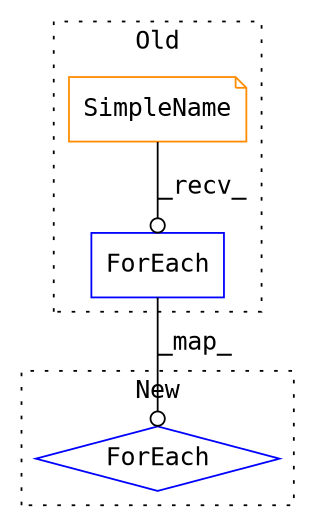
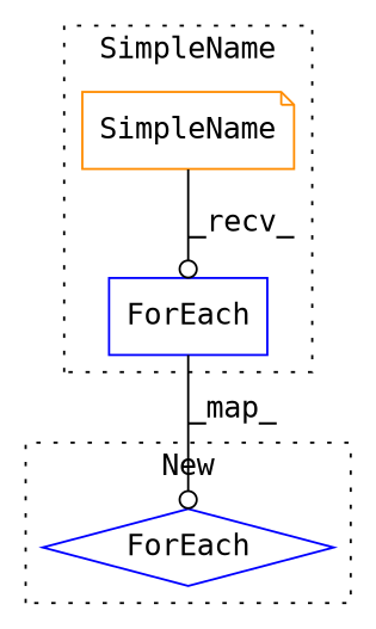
  digraph {
    fontname="DejaVu Sans Mono"
    node [a=32 l="8,1" color=blue fontname="DejaVu Sans Mono"]
    edge [arrowhead=odot fontname="DejaVu Sans Mono"]
    n1 [label=ForEach s="448,921" shape=box]
    n2 [a=42 l=8 label=SimpleName s=439 shape=note color=darkorange]
    n3 [label=ForEach s="506,979" shape=diamond]
    subgraph cluster_1 {
-     label=Old
+     label=SimpleName
      style=dotted
      n1
      n2
    }
    subgraph cluster_2 {
      label=New
      style=dotted
      n3
    }
    n1 -> n3 [label=_map_]
    n2 -> n1 [label=_recv_]
  }
